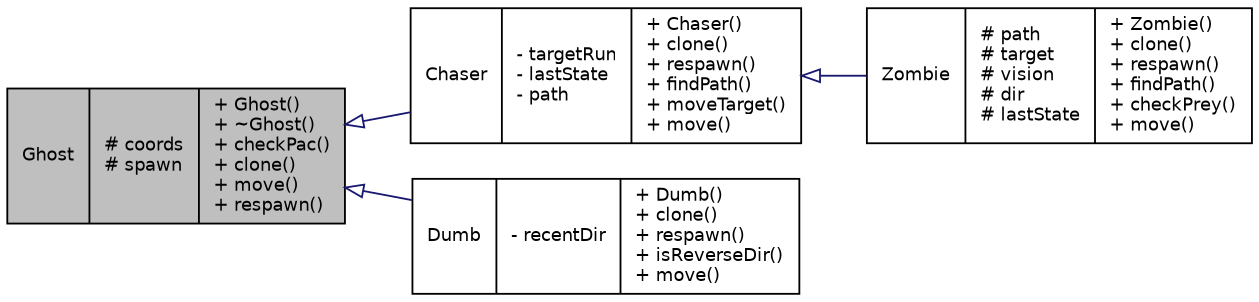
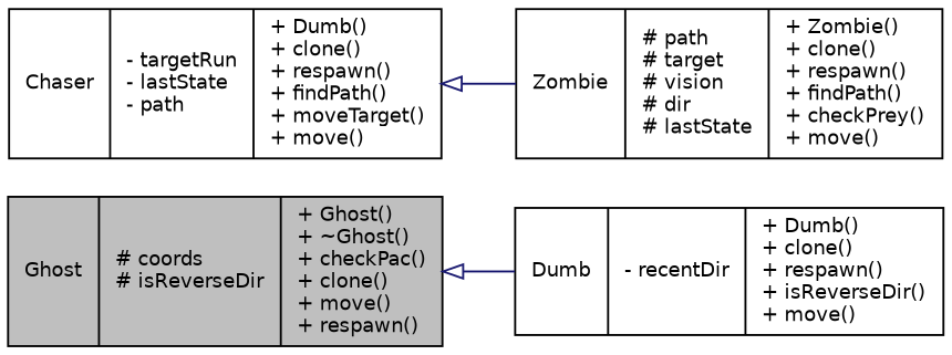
  digraph {
    rankdir=LR
    node [color=black fillcolor=white fontname=Helvetica fontsize=10 shape=record style=filled]
    edge [arrowtail=onormal color=midnightblue dir=back fontname=Helvetica fontsize=10 labelfontname=Helvetica labelfontsize=10 style=solid]
-   n1 [fillcolor=grey75 fontcolor=black height=0.2 label="{Ghost\n|# coords\l# spawn\l|+ Ghost()\l+ ~Ghost()\l+ checkPac()\l+ clone()\l+ move()\l+ respawn()\l}" width=0.4]
-   n2 [height=0.2 label="{Chaser\n|- targetRun\l- lastState\l- path\l|+ Chaser()\l+ clone()\l+ respawn()\l+ findPath()\l+ moveTarget()\l+ move()\l}" width=0.4]
+   n1 [fillcolor=grey75 fontcolor=black height=0.2 label="{Ghost\n|# coords\l# isReverseDir\l|+ Ghost()\l+ ~Ghost()\l+ checkPac()\l+ clone()\l+ move()\l+ respawn()\l}" width=0.4]
+   n2 [height=0.2 label="{Chaser\n|- targetRun\l- lastState\l- path\l|+ Dumb()\l+ clone()\l+ respawn()\l+ findPath()\l+ moveTarget()\l+ move()\l}" width=0.4]
    n3 [height=0.2 label="{Dumb\n|- recentDir\l|+ Dumb()\l+ clone()\l+ respawn()\l+ isReverseDir()\l+ move()\l}" width=0.4]
    n4 [height=0.2 label="{Zombie\n|# path\l# target\l# vision\l# dir\l# lastState\l|+ Zombie()\l+ clone()\l+ respawn()\l+ findPath()\l+ checkPrey()\l+ move()\l}" width=0.4]
-   n1 -> n2
    n1 -> n3
    n2 -> n4
  }
